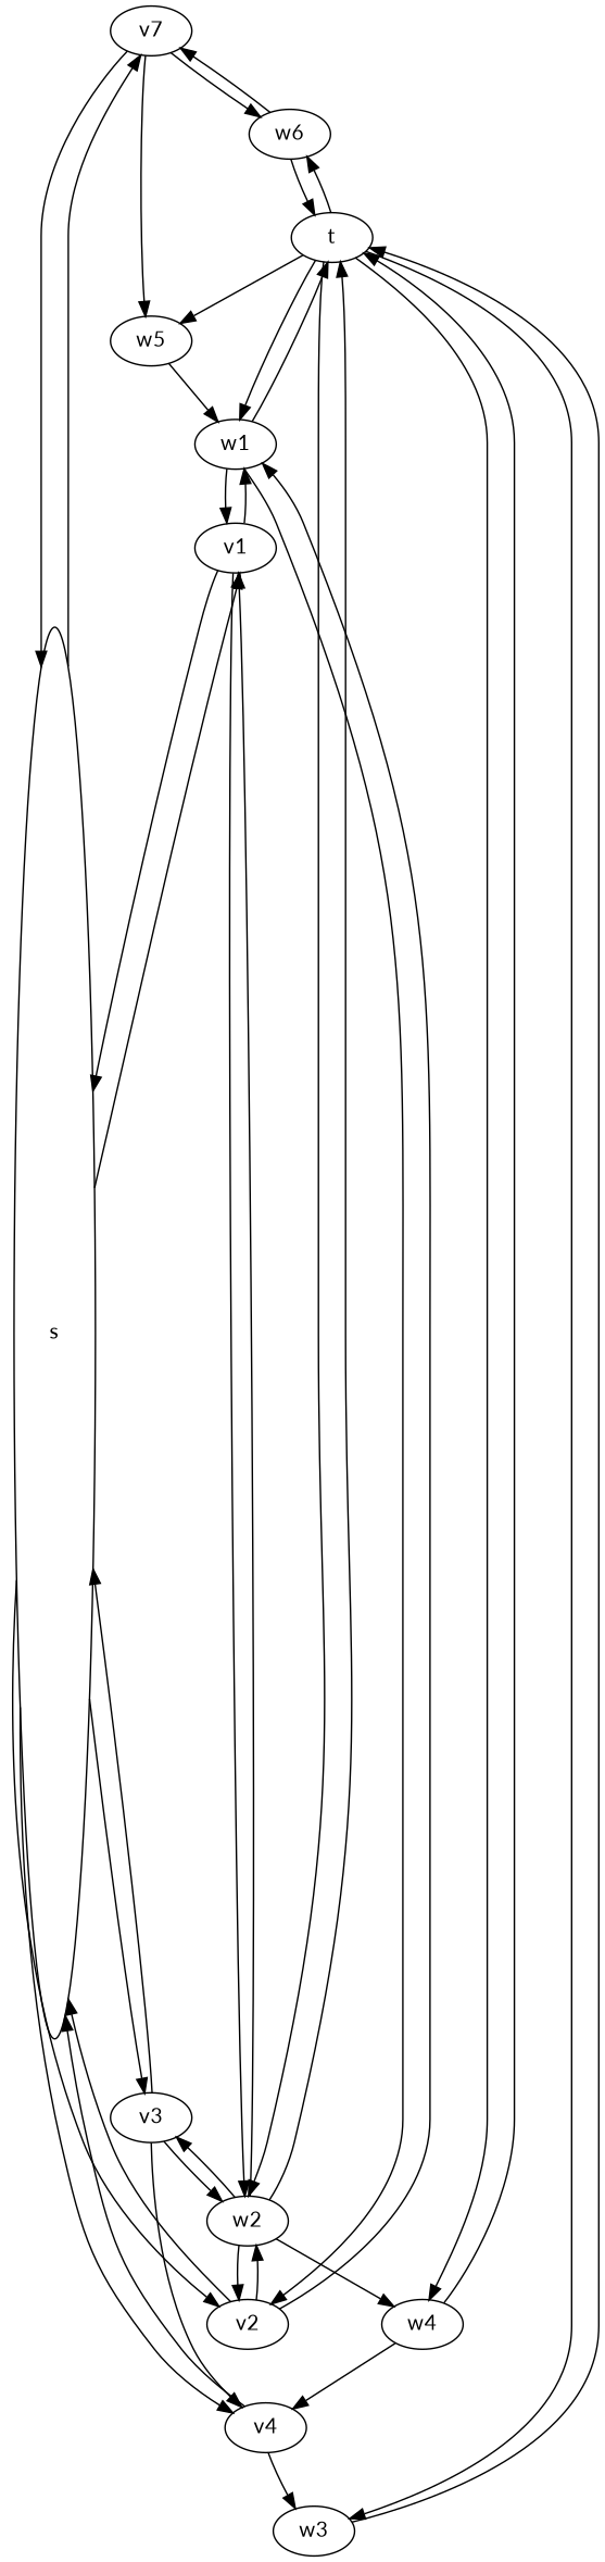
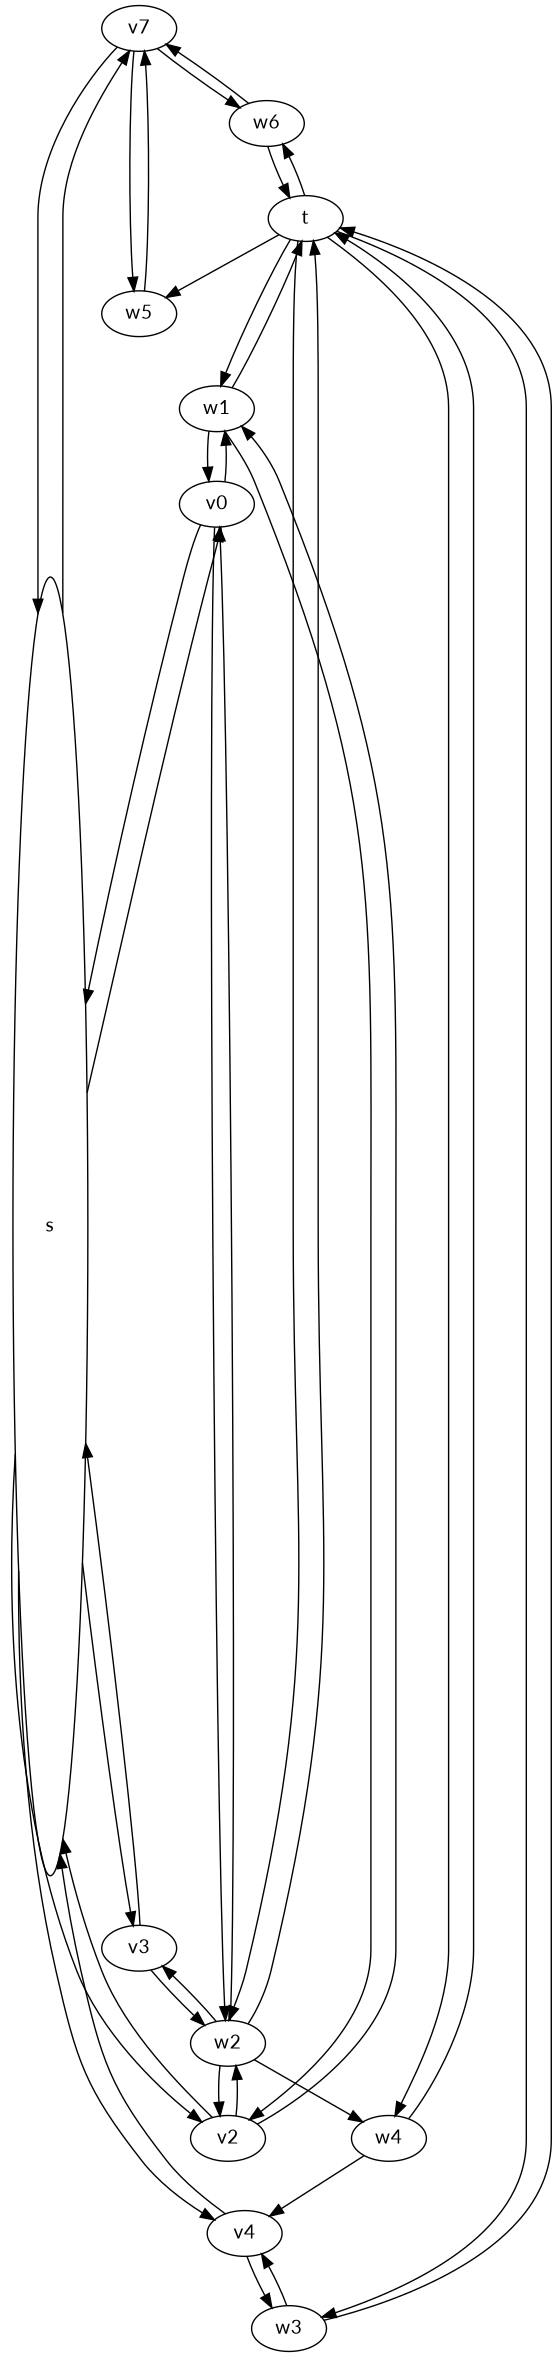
  strict digraph {
    fontname=Lato
    node [excess=0 fontname=Lato]
    edge [capacity=0 flow=0 fontname=Lato]
    n1 [excess=1 height=0 label=v7]
    w6 [height=0]
    w5 [height=0]
    s [height=13]
    t [height=0]
    v4 [excess=1 height=0]
    v2 [excess=1 height=0]
-   v1 [excess=1 height=0]
+   v1 [excess=1 height=0 label=v0]
    v3 [excess=1 height=0]
    w3 [height=0]
    w4 [height=0]
    w2 [height=0]
    w1 [height=0]
    n1 -> w6 [capacity=1]
    n1 -> w5 [capacity=1]
    n1 -> s [capacity=2]
    w6 -> n1
    w6 -> t [capacity=1]
-   w5 -> w1
+   w5 -> n1
    s -> n1
    s -> v4
    s -> v2
    s -> v1
    s -> v3
    t -> w6
    t -> w5
    t -> w3
    t -> w4
    t -> w2
    t -> w1
    v4 -> s [capacity=2]
    v4 -> w3 [capacity=1]
    v2 -> s [capacity=2]
    v2 -> w2 [capacity=1]
    v2 -> w1 [capacity=1]
    v1 -> s [capacity=2]
    v1 -> w2 [capacity=1]
    v1 -> w1 [capacity=1]
    v3 -> s [capacity=2]
    v3 -> w2 [capacity=1]
    w3 -> t [capacity=1]
-   v3 -> v4
+   w3 -> v4
    w4 -> t [capacity=1]
    w4 -> v4
    w2 -> t [capacity=1]
    w2 -> v2
    w2 -> v1
    w2 -> v3
    w2 -> w4 [capacity=1]
    w1 -> t [capacity=1]
    w1 -> v2
    w1 -> v1
  }
